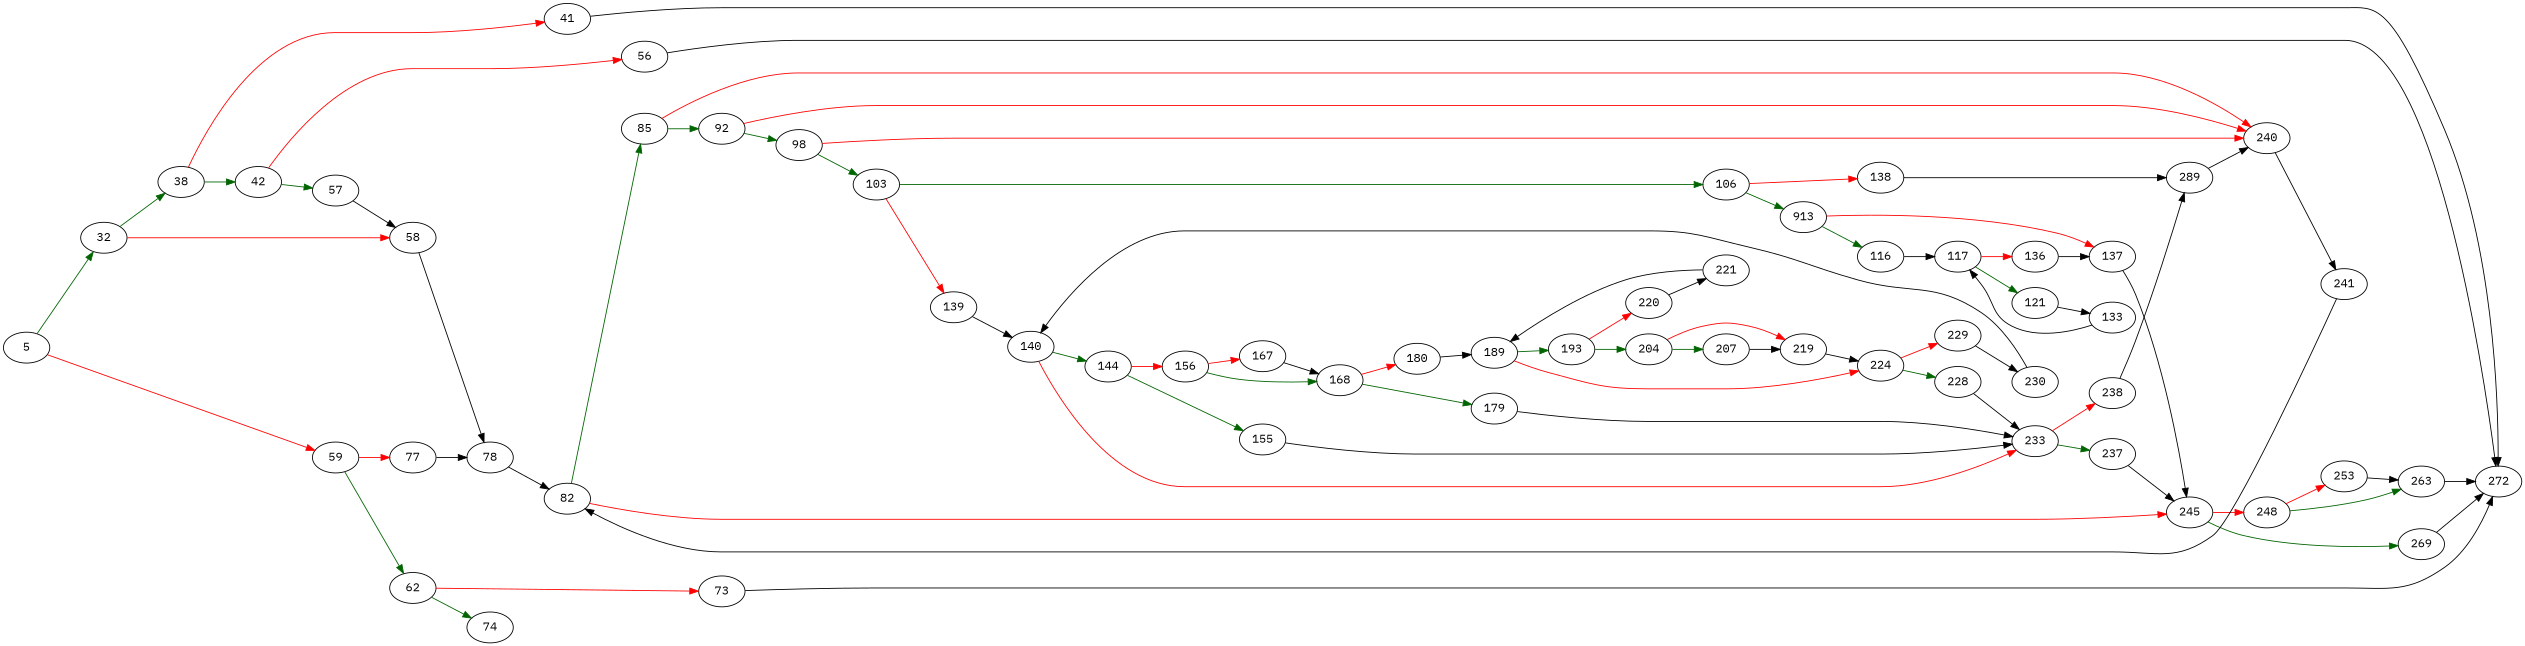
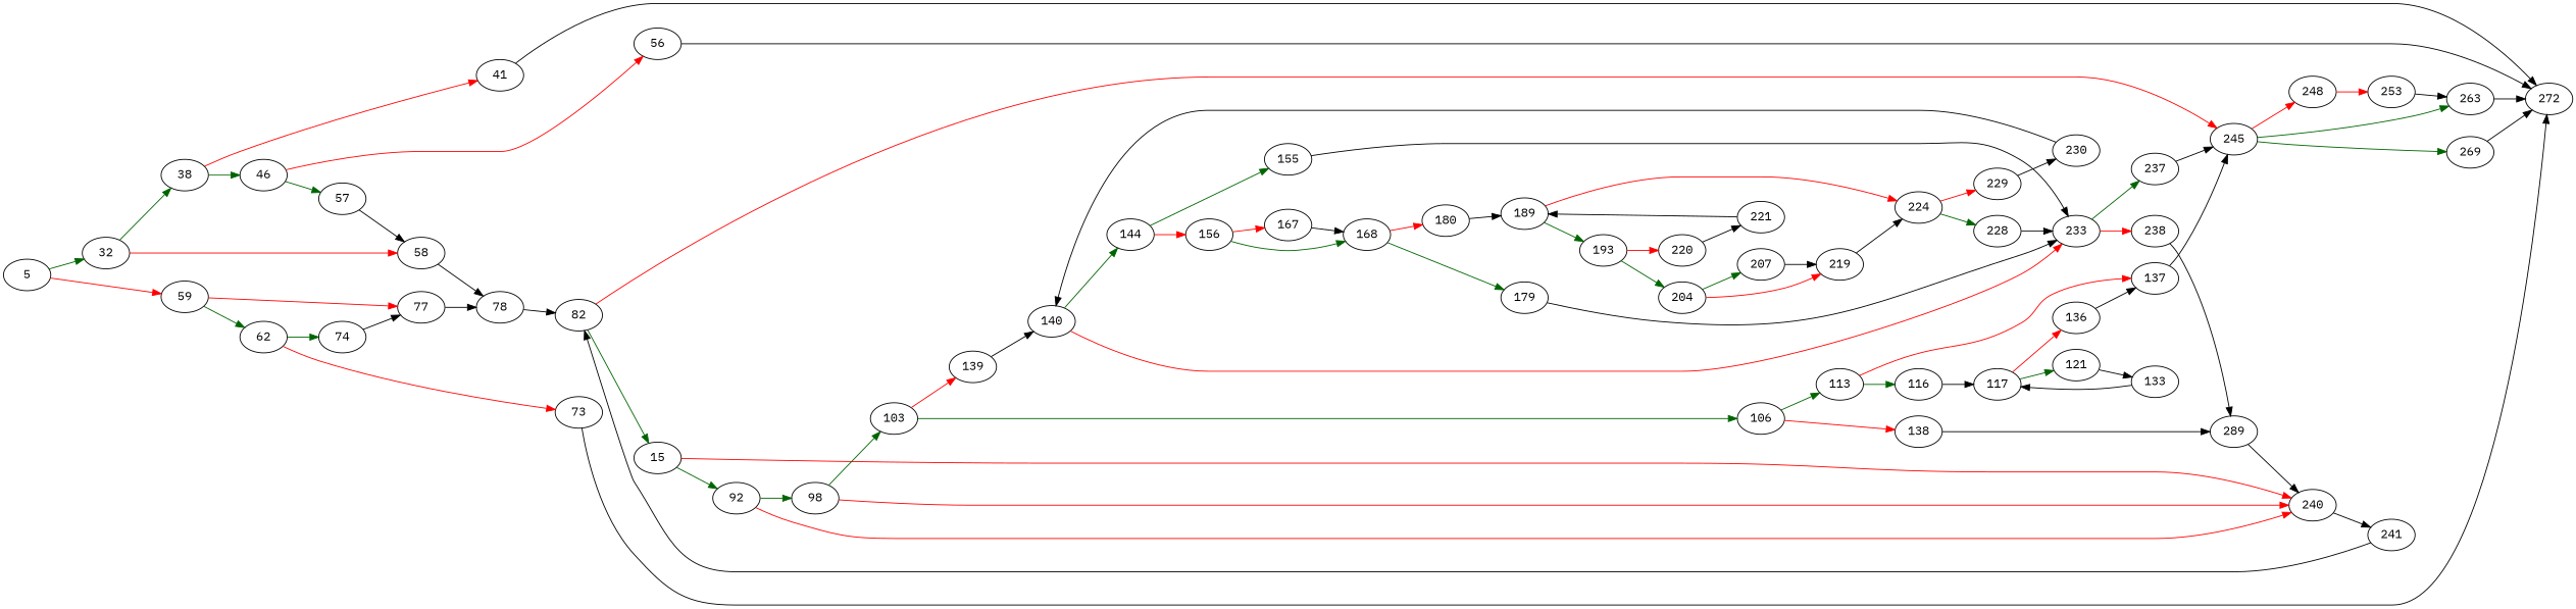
  strict digraph {
    fontname="IBM Plex Mono"
    rankdir=LR
    node [fontname="IBM Plex Mono"]
    edge [fontname="IBM Plex Mono"]
    5 [entry=true]
    32
    59
    38
    58
    62
    77
-   42
+   42 [label=46]
    41
    78
    74
    73
    57
    56
    272
    82
-   85
+   85 [label=15]
    245
    92
    240
    269
    248
    98
    241
    263
    253
    103
    106
    139
-   113 [label=913]
+   113
    138
    140
    116
    137
    n35 [label=289]
    144
    233
    117
    121
    136
    133
    155
    156
    237
    238
    168
    167
    179
    180
    189
    193
    224
    204
    220
    228
    229
    207
    219
    221
    230
    5 -> 32 [color=darkgreen cond=true]
    5 -> 59 [color=red cond=false]
    32 -> 38 [color=darkgreen cond=true]
    32 -> 58 [color=red cond=false]
    59 -> 62 [color=darkgreen cond=true]
    59 -> 77 [color=red cond=false]
    38 -> 42 [color=darkgreen cond=true]
    38 -> 41 [color=red cond=false]
    58 -> 78
    62 -> 74 [color=darkgreen cond=true]
    62 -> 73 [color=red cond=false]
    77 -> 78
    42 -> 57 [color=darkgreen cond=true]
    42 -> 56 [color=red cond=false]
    41 -> 272
    78 -> 82
+   74 -> 77
    73 -> 272
    57 -> 58
    56 -> 272
    82 -> 85 [color=darkgreen cond=true]
    82 -> 245 [color=red cond=false]
    85 -> 92 [color=darkgreen cond=true]
    85 -> 240 [color=red cond=false]
    245 -> 269 [color=darkgreen cond=true]
    245 -> 248 [color=red cond=false]
    92 -> 240 [color=red cond=false]
    92 -> 98 [color=darkgreen cond=true]
    240 -> 241
    269 -> 272
-   248 -> 263 [color=darkgreen cond=true]
+   245 -> 263 [color=darkgreen cond=true]
    248 -> 253 [color=red cond=false]
    98 -> 240 [color=red cond=false]
    98 -> 103 [color=darkgreen cond=true]
    241 -> 82
    263 -> 272
    253 -> 263
    103 -> 106 [color=darkgreen cond=true]
    103 -> 139 [color=red cond=false]
    106 -> 113 [color=darkgreen cond=true]
    106 -> 138 [color=red cond=false]
    139 -> 140
    113 -> 116 [color=darkgreen cond=true]
    113 -> 137 [color=red cond=false]
    138 -> n35
    140 -> 144 [color=darkgreen cond=true]
    140 -> 233 [color=red cond=false]
    116 -> 117
    137 -> 245
    n35 -> 240
    144 -> 155 [color=darkgreen cond=true]
    144 -> 156 [color=red cond=false]
    233 -> 237 [color=darkgreen cond=true]
    233 -> 238 [color=red cond=false]
    117 -> 121 [color=darkgreen cond=true]
    117 -> 136 [color=red cond=false]
    121 -> 133
    136 -> 137
    133 -> 117
    155 -> 233
    156 -> 168 [color=darkgreen cond=true]
    156 -> 167 [color=red cond=false]
    237 -> 245
    238 -> n35
    168 -> 179 [color=darkgreen cond=true]
    168 -> 180 [color=red cond=false]
    167 -> 168
    179 -> 233
    180 -> 189
    189 -> 193 [color=darkgreen cond=true]
    189 -> 224 [color=red cond=false]
    193 -> 204 [color=darkgreen cond=true]
    193 -> 220 [color=red cond=false]
    224 -> 228 [color=darkgreen cond=true]
    224 -> 229 [color=red cond=false]
    204 -> 207 [color=darkgreen cond=true]
    204 -> 219 [color=red cond=false]
    220 -> 221
    228 -> 233
    229 -> 230
    207 -> 219
    219 -> 224
    221 -> 189
    230 -> 140
  }
